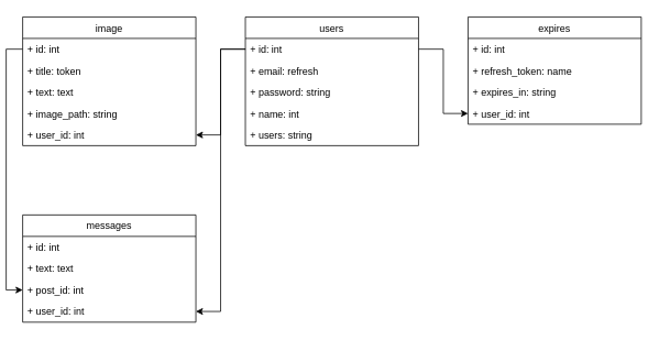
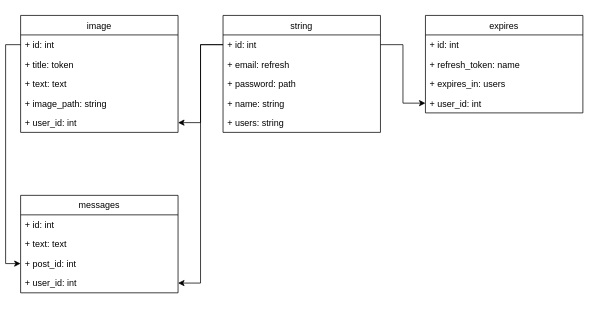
  <mxCell id="0" />
  <mxCell id="1" parent="0" />
  <mxCell id="2" value="image" style="swimlane;fontStyle=0;childLayout=stackLayout;horizontal=1;startSize=26;fillColor=none;horizontalStack=0;resizeParent=1;resizeParentMax=0;resizeLast=0;collapsible=1;marginBottom=0;" vertex="1" parent="1"><mxGeometry x="20" y="20" width="210" height="156" as="geometry" /></mxCell>
  <mxCell id="3" value="+ id: int" style="text;strokeColor=none;fillColor=none;align=left;verticalAlign=top;spacingLeft=4;spacingRight=4;overflow=hidden;rotatable=0;points=[[0,0.5],[1,0.5]];portConstraint=eastwest;" vertex="1" parent="2"><mxGeometry y="26" width="210" height="26" as="geometry" /></mxCell>
  <mxCell id="4" value="+ title: token" style="text;strokeColor=none;fillColor=none;align=left;verticalAlign=top;spacingLeft=4;spacingRight=4;overflow=hidden;rotatable=0;points=[[0,0.5],[1,0.5]];portConstraint=eastwest;" vertex="1" parent="2"><mxGeometry y="52" width="210" height="26" as="geometry" /></mxCell>
  <mxCell id="5" value="+ text: text" style="text;strokeColor=none;fillColor=none;align=left;verticalAlign=top;spacingLeft=4;spacingRight=4;overflow=hidden;rotatable=0;points=[[0,0.5],[1,0.5]];portConstraint=eastwest;" vertex="1" parent="2"><mxGeometry y="78" width="210" height="26" as="geometry" /></mxCell>
  <mxCell id="6" value="+ image_path: string" style="text;strokeColor=none;fillColor=none;align=left;verticalAlign=top;spacingLeft=4;spacingRight=4;overflow=hidden;rotatable=0;points=[[0,0.5],[1,0.5]];portConstraint=eastwest;" vertex="1" parent="2"><mxGeometry y="104" width="210" height="26" as="geometry" /></mxCell>
  <mxCell id="7" value="+ user_id: int" style="text;strokeColor=none;fillColor=none;align=left;verticalAlign=top;spacingLeft=4;spacingRight=4;overflow=hidden;rotatable=0;points=[[0,0.5],[1,0.5]];portConstraint=eastwest;" vertex="1" parent="2"><mxGeometry y="130" width="210" height="26" as="geometry" /></mxCell>
- <mxCell id="8" value="users" style="swimlane;fontStyle=0;childLayout=stackLayout;horizontal=1;startSize=26;fillColor=none;horizontalStack=0;resizeParent=1;resizeParentMax=0;resizeLast=0;collapsible=1;marginBottom=0;" vertex="1" parent="1"><mxGeometry x="290" y="20" width="210" height="156" as="geometry" /></mxCell>
+ <mxCell id="8" value="string" style="swimlane;fontStyle=0;childLayout=stackLayout;horizontal=1;startSize=26;fillColor=none;horizontalStack=0;resizeParent=1;resizeParentMax=0;resizeLast=0;collapsible=1;marginBottom=0;" vertex="1" parent="1"><mxGeometry x="290" y="20" width="210" height="156" as="geometry" /></mxCell>
  <mxCell id="9" value="+ id: int" style="text;strokeColor=none;fillColor=none;align=left;verticalAlign=top;spacingLeft=4;spacingRight=4;overflow=hidden;rotatable=0;points=[[0,0.5],[1,0.5]];portConstraint=eastwest;" vertex="1" parent="8"><mxGeometry y="26" width="210" height="26" as="geometry" /></mxCell>
  <mxCell id="10" value="+ email: refresh" style="text;strokeColor=none;fillColor=none;align=left;verticalAlign=top;spacingLeft=4;spacingRight=4;overflow=hidden;rotatable=0;points=[[0,0.5],[1,0.5]];portConstraint=eastwest;" vertex="1" parent="8"><mxGeometry y="52" width="210" height="26" as="geometry" /></mxCell>
- <mxCell id="11" value="+ password: string" style="text;strokeColor=none;fillColor=none;align=left;verticalAlign=top;spacingLeft=4;spacingRight=4;overflow=hidden;rotatable=0;points=[[0,0.5],[1,0.5]];portConstraint=eastwest;" vertex="1" parent="8"><mxGeometry y="78" width="210" height="26" as="geometry" /></mxCell>
- <mxCell id="12" value="+ name: int" style="text;strokeColor=none;fillColor=none;align=left;verticalAlign=top;spacingLeft=4;spacingRight=4;overflow=hidden;rotatable=0;points=[[0,0.5],[1,0.5]];portConstraint=eastwest;" vertex="1" parent="8"><mxGeometry y="104" width="210" height="26" as="geometry" /></mxCell>
+ <mxCell id="11" value="+ password: path" style="text;strokeColor=none;fillColor=none;align=left;verticalAlign=top;spacingLeft=4;spacingRight=4;overflow=hidden;rotatable=0;points=[[0,0.5],[1,0.5]];portConstraint=eastwest;" vertex="1" parent="8"><mxGeometry y="78" width="210" height="26" as="geometry" /></mxCell>
+ <mxCell id="12" value="+ name: string" style="text;strokeColor=none;fillColor=none;align=left;verticalAlign=top;spacingLeft=4;spacingRight=4;overflow=hidden;rotatable=0;points=[[0,0.5],[1,0.5]];portConstraint=eastwest;" vertex="1" parent="8"><mxGeometry y="104" width="210" height="26" as="geometry" /></mxCell>
  <mxCell id="13" value="+ users: string" style="text;strokeColor=none;fillColor=none;align=left;verticalAlign=top;spacingLeft=4;spacingRight=4;overflow=hidden;rotatable=0;points=[[0,0.5],[1,0.5]];portConstraint=eastwest;" vertex="1" parent="8"><mxGeometry y="130" width="210" height="26" as="geometry" /></mxCell>
  <mxCell id="14" value="messages" style="swimlane;fontStyle=0;childLayout=stackLayout;horizontal=1;startSize=26;fillColor=none;horizontalStack=0;resizeParent=1;resizeParentMax=0;resizeLast=0;collapsible=1;marginBottom=0;" vertex="1" parent="1"><mxGeometry x="20" y="260" width="210" height="130" as="geometry" /></mxCell>
  <mxCell id="15" value="+ id: int" style="text;strokeColor=none;fillColor=none;align=left;verticalAlign=top;spacingLeft=4;spacingRight=4;overflow=hidden;rotatable=0;points=[[0,0.5],[1,0.5]];portConstraint=eastwest;" vertex="1" parent="14"><mxGeometry y="26" width="210" height="26" as="geometry" /></mxCell>
  <mxCell id="16" value="+ text: text" style="text;strokeColor=none;fillColor=none;align=left;verticalAlign=top;spacingLeft=4;spacingRight=4;overflow=hidden;rotatable=0;points=[[0,0.5],[1,0.5]];portConstraint=eastwest;" vertex="1" parent="14"><mxGeometry y="52" width="210" height="26" as="geometry" /></mxCell>
  <mxCell id="17" value="+ post_id: int" style="text;strokeColor=none;fillColor=none;align=left;verticalAlign=top;spacingLeft=4;spacingRight=4;overflow=hidden;rotatable=0;points=[[0,0.5],[1,0.5]];portConstraint=eastwest;" vertex="1" parent="14"><mxGeometry y="78" width="210" height="26" as="geometry" /></mxCell>
  <mxCell id="18" value="+ user_id: int" style="text;strokeColor=none;fillColor=none;align=left;verticalAlign=top;spacingLeft=4;spacingRight=4;overflow=hidden;rotatable=0;points=[[0,0.5],[1,0.5]];portConstraint=eastwest;" vertex="1" parent="14"><mxGeometry y="104" width="210" height="26" as="geometry" /></mxCell>
  <mxCell id="19" value="expires" style="swimlane;fontStyle=0;childLayout=stackLayout;horizontal=1;startSize=26;fillColor=none;horizontalStack=0;resizeParent=1;resizeParentMax=0;resizeLast=0;collapsible=1;marginBottom=0;" vertex="1" parent="1"><mxGeometry x="560" y="20" width="210" height="130" as="geometry" /></mxCell>
  <mxCell id="20" value="+ id: int" style="text;strokeColor=none;fillColor=none;align=left;verticalAlign=top;spacingLeft=4;spacingRight=4;overflow=hidden;rotatable=0;points=[[0,0.5],[1,0.5]];portConstraint=eastwest;" vertex="1" parent="19"><mxGeometry y="26" width="210" height="26" as="geometry" /></mxCell>
  <mxCell id="21" value="+ refresh_token: name" style="text;strokeColor=none;fillColor=none;align=left;verticalAlign=top;spacingLeft=4;spacingRight=4;overflow=hidden;rotatable=0;points=[[0,0.5],[1,0.5]];portConstraint=eastwest;" vertex="1" parent="19"><mxGeometry y="52" width="210" height="26" as="geometry" /></mxCell>
- <mxCell id="22" value="+ expires_in: string" style="text;strokeColor=none;fillColor=none;align=left;verticalAlign=top;spacingLeft=4;spacingRight=4;overflow=hidden;rotatable=0;points=[[0,0.5],[1,0.5]];portConstraint=eastwest;" vertex="1" parent="19"><mxGeometry y="78" width="210" height="26" as="geometry" /></mxCell>
+ <mxCell id="22" value="+ expires_in: users" style="text;strokeColor=none;fillColor=none;align=left;verticalAlign=top;spacingLeft=4;spacingRight=4;overflow=hidden;rotatable=0;points=[[0,0.5],[1,0.5]];portConstraint=eastwest;" vertex="1" parent="19"><mxGeometry y="78" width="210" height="26" as="geometry" /></mxCell>
  <mxCell id="23" value="+ user_id: int" style="text;strokeColor=none;fillColor=none;align=left;verticalAlign=top;spacingLeft=4;spacingRight=4;overflow=hidden;rotatable=0;points=[[0,0.5],[1,0.5]];portConstraint=eastwest;" vertex="1" parent="19"><mxGeometry y="104" width="210" height="26" as="geometry" /></mxCell>
  <mxCell id="24" style="edgeStyle=orthogonalEdgeStyle;rounded=0;orthogonalLoop=1;jettySize=auto;html=1;" edge="1" parent="1" source="9" target="23"><mxGeometry relative="1" as="geometry" /></mxCell>
  <mxCell id="25" style="edgeStyle=orthogonalEdgeStyle;rounded=0;orthogonalLoop=1;jettySize=auto;html=1;" edge="1" parent="1" source="9" target="7"><mxGeometry relative="1" as="geometry" /></mxCell>
  <mxCell id="26" style="edgeStyle=orthogonalEdgeStyle;rounded=0;orthogonalLoop=1;jettySize=auto;html=1;" edge="1" parent="1" source="9" target="18"><mxGeometry relative="1" as="geometry" /></mxCell>
  <mxCell id="27" style="edgeStyle=orthogonalEdgeStyle;rounded=0;orthogonalLoop=1;jettySize=auto;html=1;entryX=0;entryY=0.5;entryDx=0;entryDy=0;" edge="1" parent="1" source="3" target="17"><mxGeometry relative="1" as="geometry" /></mxCell>
